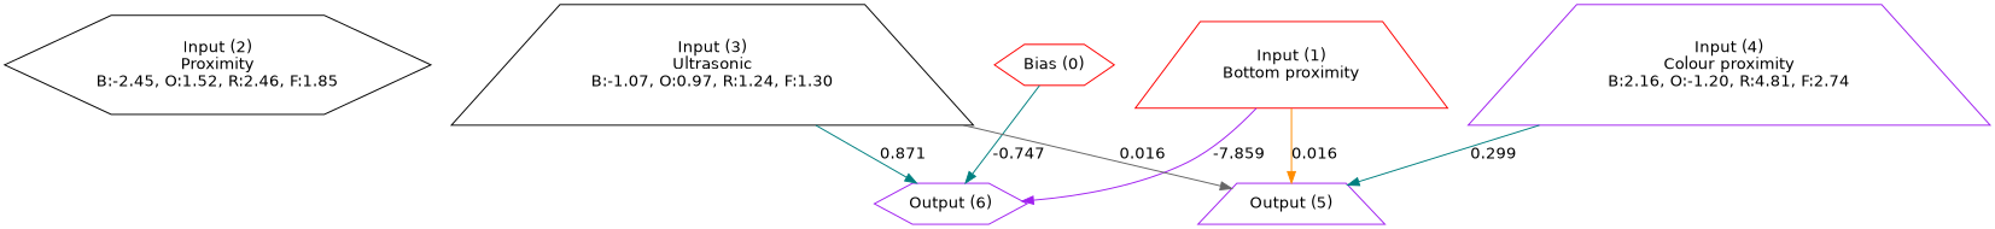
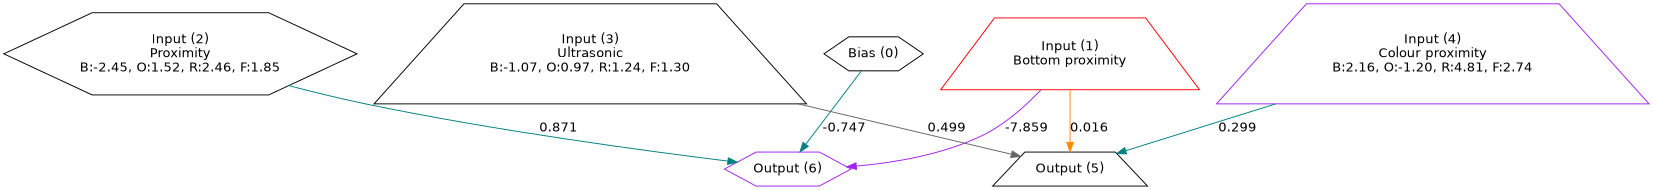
  digraph {
    fontname="DejaVu Sans"
    node [color=purple fontname="DejaVu Sans" shape=trapezium]
    edge [color=teal fontname="DejaVu Sans"]
-   n1 [color=red label="Bias (0)" shape=hexagon]
+   n1 [color=black label="Bias (0)" shape=hexagon]
    n2 [color=red label="Input (1)\nBottom proximity"]
    n3 [color=black label="Input (2)\nProximity\nB:-2.45, O:1.52, R:2.46, F:1.85" shape=hexagon]
    n4 [color=black label="Input (3)\nUltrasonic\nB:-1.07, O:0.97, R:1.24, F:1.30"]
    n5 [label="Input (4)\nColour proximity\nB:2.16, O:-1.20, R:4.81, F:2.74"]
-   n6 [label="Output (5)"]
+   n6 [color=black label="Output (5)"]
    n7 [label="Output (6)" shape=hexagon]
    subgraph sub_1 {
      rank=same
      n1
      n2
      n3
      n4
      n5
    }
    subgraph sub_2 {
      rank=same
      n6
      n7
    }
    n1 -> n7 [label=-0.747]
    n2 -> n6 [color=darkorange label=0.016]
    n2 -> n7 [color=purple label=-7.859]
-   n4 -> n6 [color=gray40 label=0.016]
-   n4 -> n7 [label=0.871]
+   n4 -> n6 [color=gray40 label=0.499]
+   n3 -> n7 [label=0.871]
    n5 -> n6 [label=0.299]
  }
